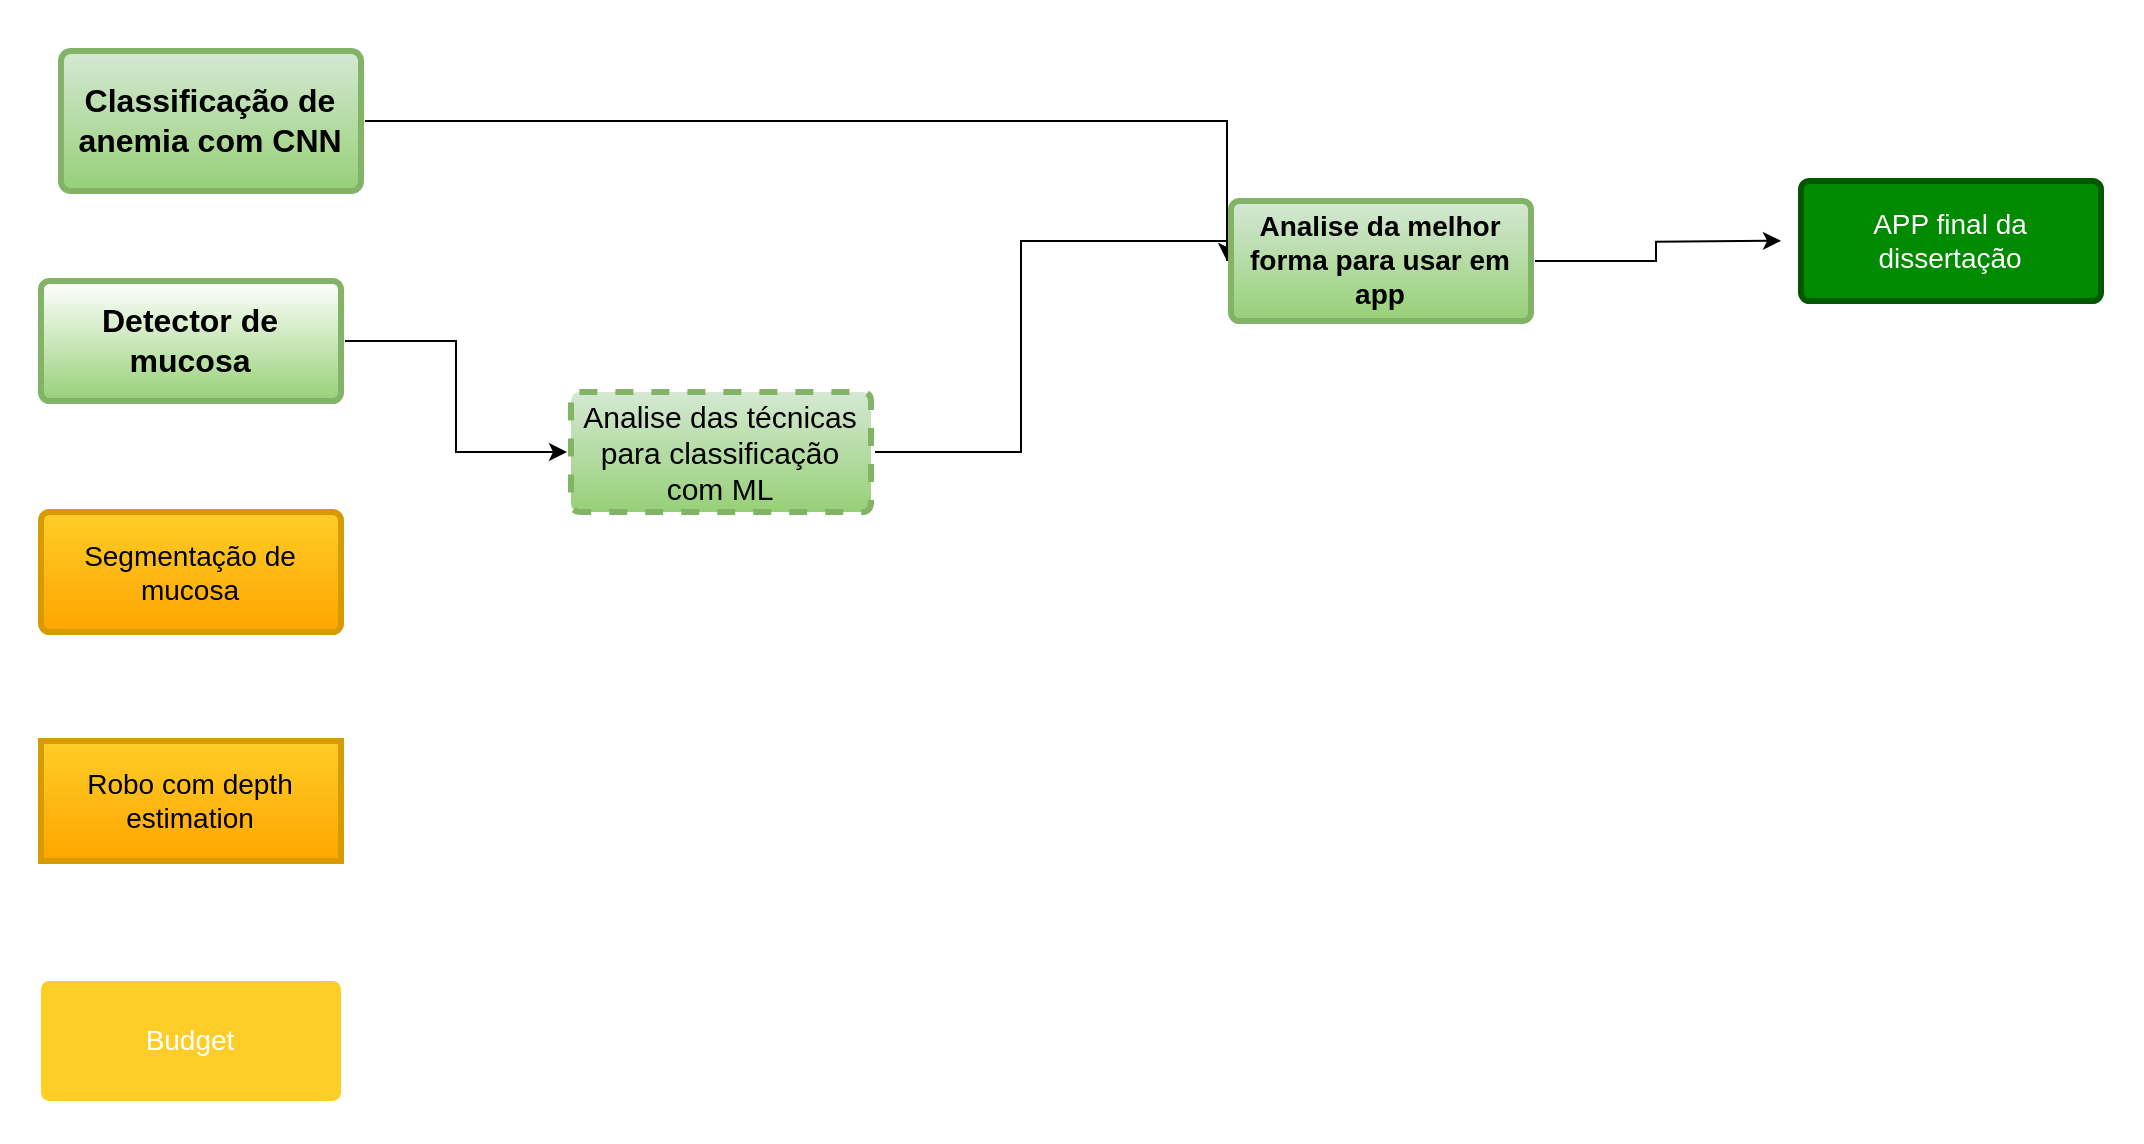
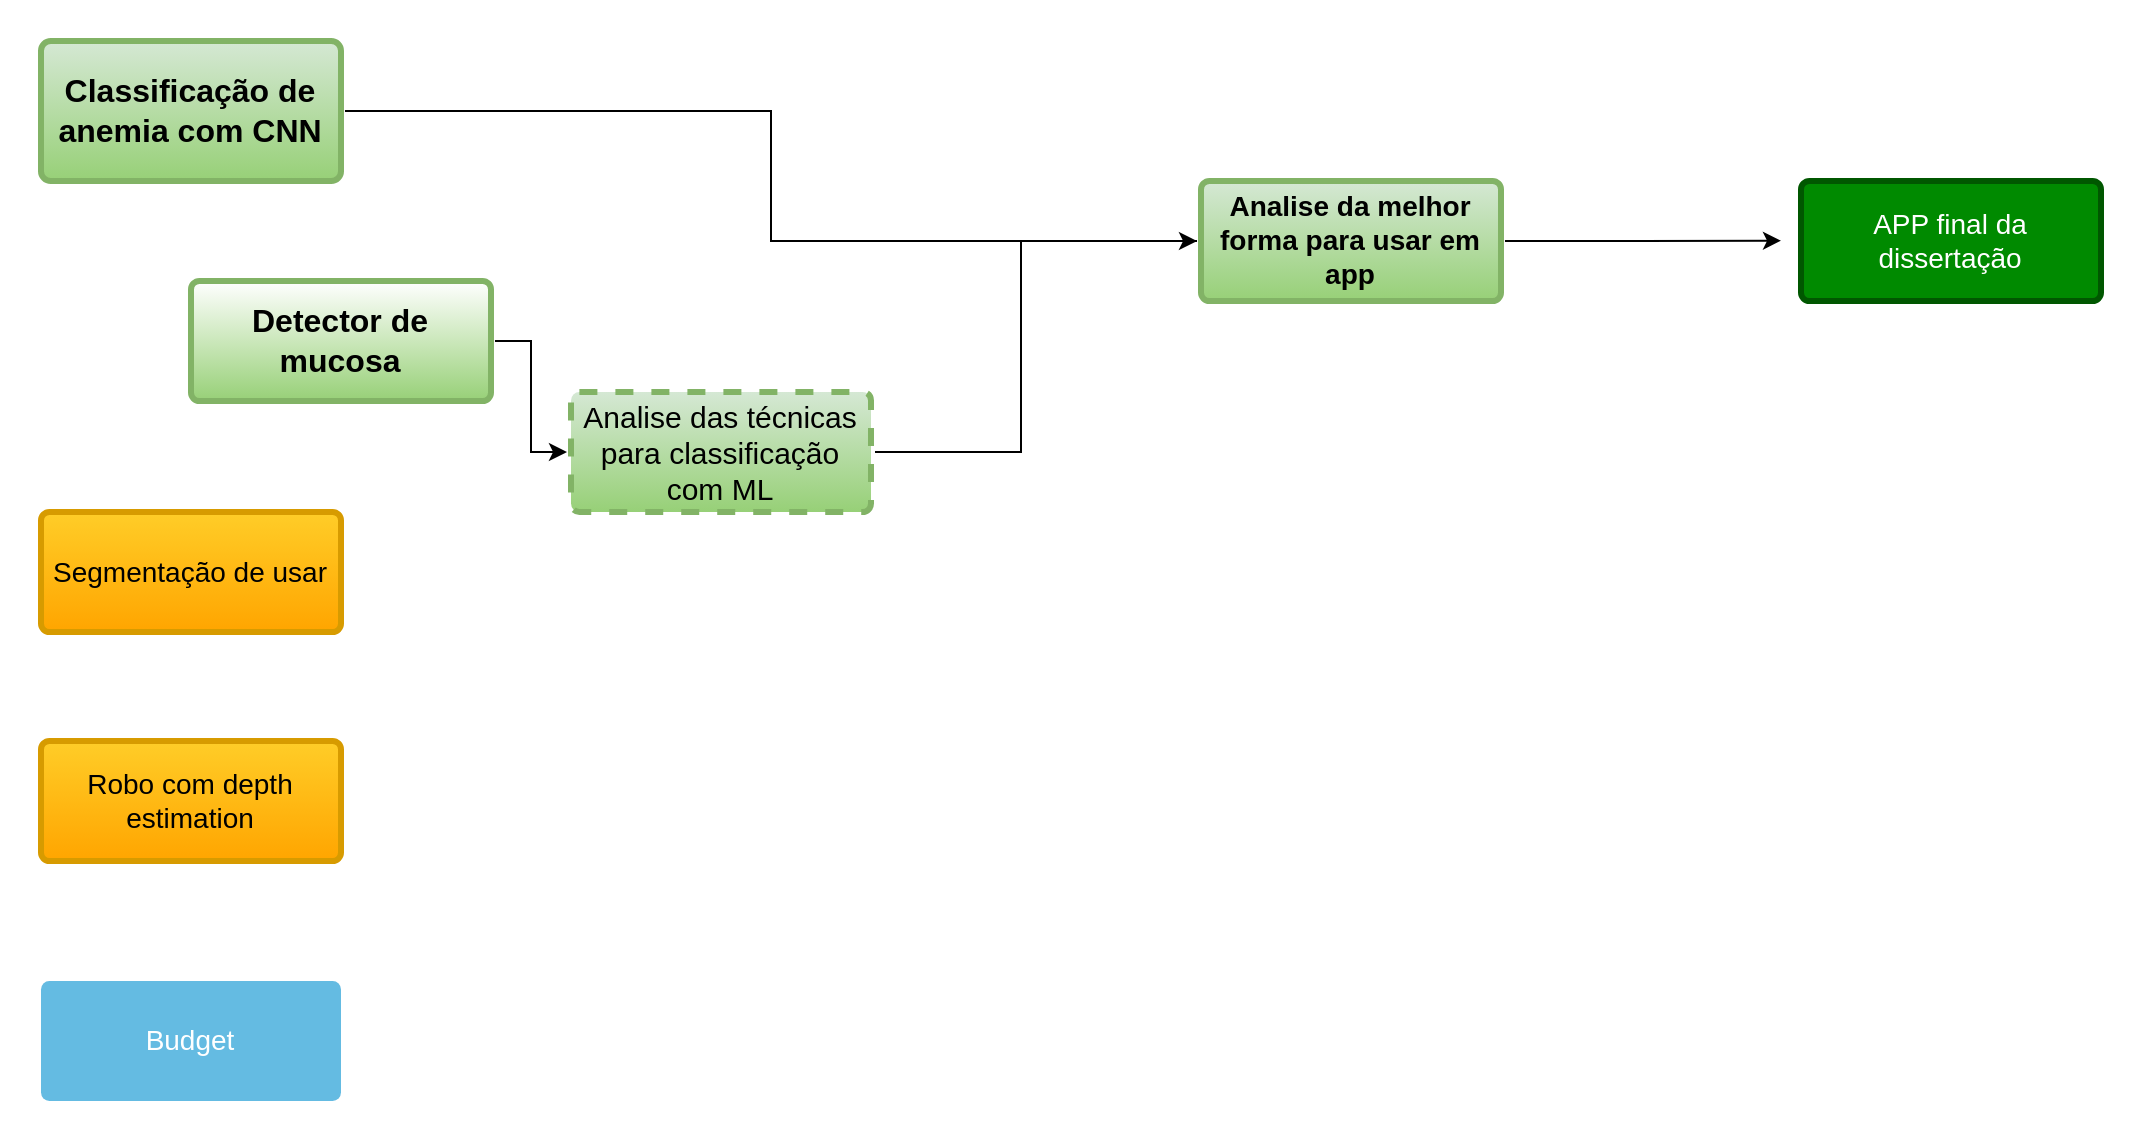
  <mxCell id="0" />
  <mxCell id="1" parent="0" />
  <mxCell id="2" style="edgeStyle=orthogonalEdgeStyle;rounded=0;orthogonalLoop=1;jettySize=auto;html=1;exitX=1;exitY=0.5;exitDx=0;exitDy=0;entryX=0;entryY=0.5;entryDx=0;entryDy=0;" edge="1" parent="1" source="3" target="10"><mxGeometry relative="1" as="geometry" /></mxCell>
- <mxCell id="3" value="Classificação de anemia com CNN" style="rounded=1;whiteSpace=wrap;html=1;shadow=0;labelBackgroundColor=none;strokeColor=#82b366;strokeWidth=3;fillColor=#d5e8d4;fontFamily=Helvetica;fontSize=16;align=center;fontStyle=1;spacing=5;arcSize=7;perimeterSpacing=2;gradientColor=#97d077;" parent="1" vertex="1"><mxGeometry x="30" y="25" width="150" height="70" as="geometry" /></mxCell>
+ <mxCell id="3" value="Classificação de anemia com CNN" style="rounded=1;whiteSpace=wrap;html=1;shadow=0;labelBackgroundColor=none;strokeColor=#82b366;strokeWidth=3;fillColor=#d5e8d4;fontFamily=Helvetica;fontSize=16;align=center;fontStyle=1;spacing=5;arcSize=7;perimeterSpacing=2;gradientColor=#97d077;" parent="1" vertex="1"><mxGeometry x="20" y="20" width="150" height="70" as="geometry" /></mxCell>
  <mxCell id="4" style="edgeStyle=orthogonalEdgeStyle;rounded=0;orthogonalLoop=1;jettySize=auto;html=1;exitX=1;exitY=0.5;exitDx=0;exitDy=0;" edge="1" parent="1" source="5" target="12"><mxGeometry relative="1" as="geometry" /></mxCell>
- <mxCell id="5" value="&lt;font style=&quot;font-size: 16px;&quot;&gt;Detector de mucosa&lt;/font&gt;" style="rounded=1;whiteSpace=wrap;html=1;shadow=0;labelBackgroundColor=none;strokeColor=#82b366;strokeWidth=3;fillColor=default;fontFamily=Helvetica;fontSize=14;align=center;spacing=5;fontStyle=1;arcSize=7;perimeterSpacing=2;gradientColor=#97d077;" parent="1" vertex="1"><mxGeometry x="20" y="140" width="150" height="60" as="geometry" /></mxCell>
- <mxCell id="6" value="Robo com depth estimation" style="whiteSpace=wrap;html=1;shadow=0;labelBackgroundColor=none;strokeColor=#d79b00;strokeWidth=3;fillColor=#ffcd28;fontFamily=Helvetica;fontSize=14;align=center;spacing=5;arcSize=7;perimeterSpacing=2;gradientColor=#ffa500;rounded=0;" parent="1" vertex="1"><mxGeometry x="20" y="370" width="150" height="60" as="geometry" /></mxCell>
- <mxCell id="7" value="Budget" style="rounded=1;whiteSpace=wrap;html=1;shadow=0;labelBackgroundColor=none;strokeColor=none;strokeWidth=3;fillColor=#ffcd28;fontFamily=Helvetica;fontSize=14;fontColor=#FFFFFF;align=center;spacing=5;arcSize=7;perimeterSpacing=2;" parent="1" vertex="1"><mxGeometry x="20" y="490" width="150" height="60" as="geometry" /></mxCell>
- <mxCell id="8" value="Segmentação de mucosa" style="rounded=1;whiteSpace=wrap;html=1;shadow=0;labelBackgroundColor=none;strokeColor=#d79b00;strokeWidth=3;fillColor=#ffcd28;fontFamily=Helvetica;fontSize=14;align=center;spacing=5;arcSize=7;perimeterSpacing=2;gradientColor=#ffa500;" parent="1" vertex="1"><mxGeometry x="20" y="255.5" width="150" height="60" as="geometry" /></mxCell>
+ <mxCell id="5" value="&lt;font style=&quot;font-size: 16px;&quot;&gt;Detector de mucosa&lt;/font&gt;" style="rounded=1;whiteSpace=wrap;html=1;shadow=0;labelBackgroundColor=none;strokeColor=#82b366;strokeWidth=3;fillColor=default;fontFamily=Helvetica;fontSize=14;align=center;spacing=5;fontStyle=1;arcSize=7;perimeterSpacing=2;gradientColor=#97d077;" parent="1" vertex="1"><mxGeometry x="95" y="140" width="150" height="60" as="geometry" /></mxCell>
+ <mxCell id="6" value="Robo com depth estimation" style="rounded=1;whiteSpace=wrap;html=1;shadow=0;labelBackgroundColor=none;strokeColor=#d79b00;strokeWidth=3;fillColor=#ffcd28;fontFamily=Helvetica;fontSize=14;align=center;spacing=5;arcSize=7;perimeterSpacing=2;gradientColor=#ffa500;" parent="1" vertex="1"><mxGeometry x="20" y="370" width="150" height="60" as="geometry" /></mxCell>
+ <mxCell id="7" value="Budget" style="rounded=1;whiteSpace=wrap;html=1;shadow=0;labelBackgroundColor=none;strokeColor=none;strokeWidth=3;fillColor=#64bbe2;fontFamily=Helvetica;fontSize=14;fontColor=#FFFFFF;align=center;spacing=5;arcSize=7;perimeterSpacing=2;" parent="1" vertex="1"><mxGeometry x="20" y="490" width="150" height="60" as="geometry" /></mxCell>
+ <mxCell id="8" value="Segmentação de usar" style="rounded=1;whiteSpace=wrap;html=1;shadow=0;labelBackgroundColor=none;strokeColor=#d79b00;strokeWidth=3;fillColor=#ffcd28;fontFamily=Helvetica;fontSize=14;align=center;spacing=5;arcSize=7;perimeterSpacing=2;gradientColor=#ffa500;" parent="1" vertex="1"><mxGeometry x="20" y="255.5" width="150" height="60" as="geometry" /></mxCell>
  <mxCell id="9" style="edgeStyle=orthogonalEdgeStyle;rounded=0;orthogonalLoop=1;jettySize=auto;html=1;exitX=1;exitY=0.5;exitDx=0;exitDy=0;" edge="1" parent="1" source="10"><mxGeometry relative="1" as="geometry"><mxPoint x="890" y="119.857" as="targetPoint" /></mxGeometry></mxCell>
- <mxCell id="10" value="Analise da melhor forma para usar em app" style="rounded=1;whiteSpace=wrap;html=1;shadow=0;labelBackgroundColor=none;strokeColor=#82b366;strokeWidth=3;fillColor=#d5e8d4;fontFamily=Helvetica;fontSize=14;align=center;spacing=5;fontStyle=1;arcSize=7;perimeterSpacing=2;gradientColor=#97d077;" parent="1" vertex="1"><mxGeometry x="615" y="100" width="150" height="60" as="geometry" /></mxCell>
+ <mxCell id="10" value="Analise da melhor forma para usar em app" style="rounded=1;whiteSpace=wrap;html=1;shadow=0;labelBackgroundColor=none;strokeColor=#82b366;strokeWidth=3;fillColor=#d5e8d4;fontFamily=Helvetica;fontSize=14;align=center;spacing=5;fontStyle=1;arcSize=7;perimeterSpacing=2;gradientColor=#97d077;" parent="1" vertex="1"><mxGeometry x="600" y="90" width="150" height="60" as="geometry" /></mxCell>
  <mxCell id="11" style="edgeStyle=orthogonalEdgeStyle;rounded=0;orthogonalLoop=1;jettySize=auto;html=1;exitX=1;exitY=0.5;exitDx=0;exitDy=0;entryX=0;entryY=0.5;entryDx=0;entryDy=0;endArrow=none;" edge="1" parent="1" source="12" target="10"><mxGeometry relative="1" as="geometry"><mxPoint x="570" y="120" as="targetPoint" /><Array as="points"><mxPoint x="510" y="226" /><mxPoint x="510" y="120" /></Array></mxGeometry></mxCell>
  <mxCell id="12" value="&lt;font style=&quot;font-size: 15px;&quot;&gt;Analise das técnicas para classificação com ML&lt;/font&gt;" style="rounded=1;whiteSpace=wrap;html=1;shadow=0;labelBackgroundColor=none;strokeColor=#82b366;strokeWidth=3;fillColor=#d5e8d4;fontFamily=Helvetica;fontSize=14;align=center;spacing=5;fontStyle=0;arcSize=7;perimeterSpacing=2;gradientColor=#97d077;dashed=1;" parent="1" vertex="1"><mxGeometry x="285" y="195.5" width="150" height="60" as="geometry" /></mxCell>
  <mxCell id="13" value="APP final da dissertação" style="rounded=1;whiteSpace=wrap;html=1;shadow=0;labelBackgroundColor=none;strokeColor=#005700;strokeWidth=3;fillColor=#008a00;fontFamily=Helvetica;fontSize=14;fontColor=#ffffff;align=center;spacing=5;fontStyle=0;arcSize=7;perimeterSpacing=2;" parent="1" vertex="1"><mxGeometry x="900" y="90" width="150" height="60" as="geometry" /></mxCell>
